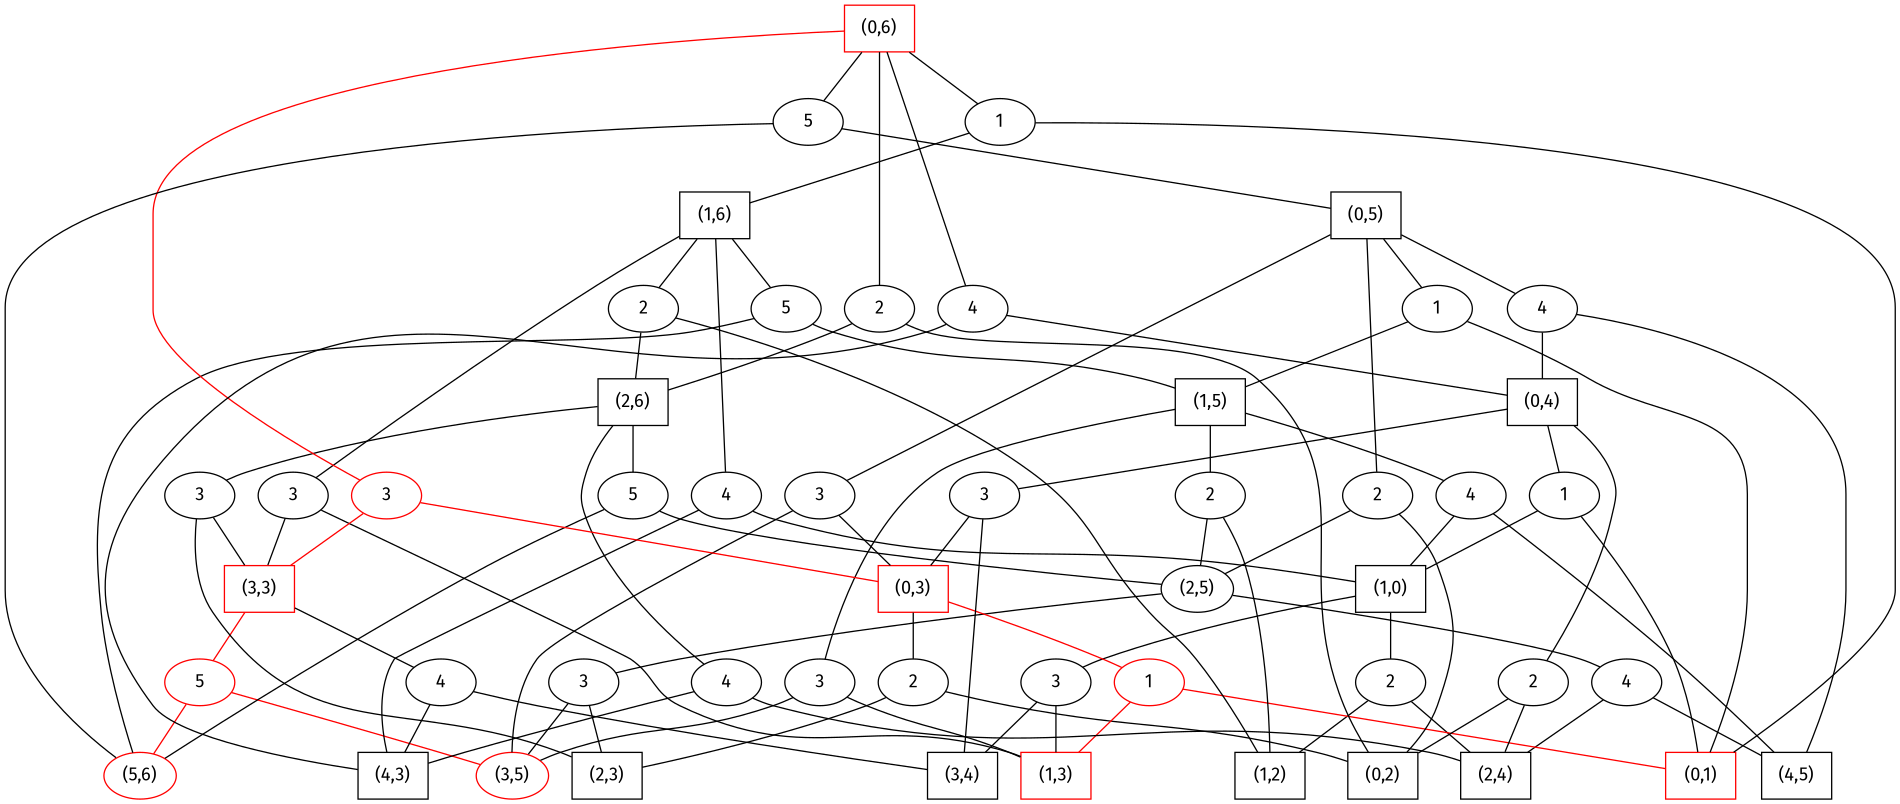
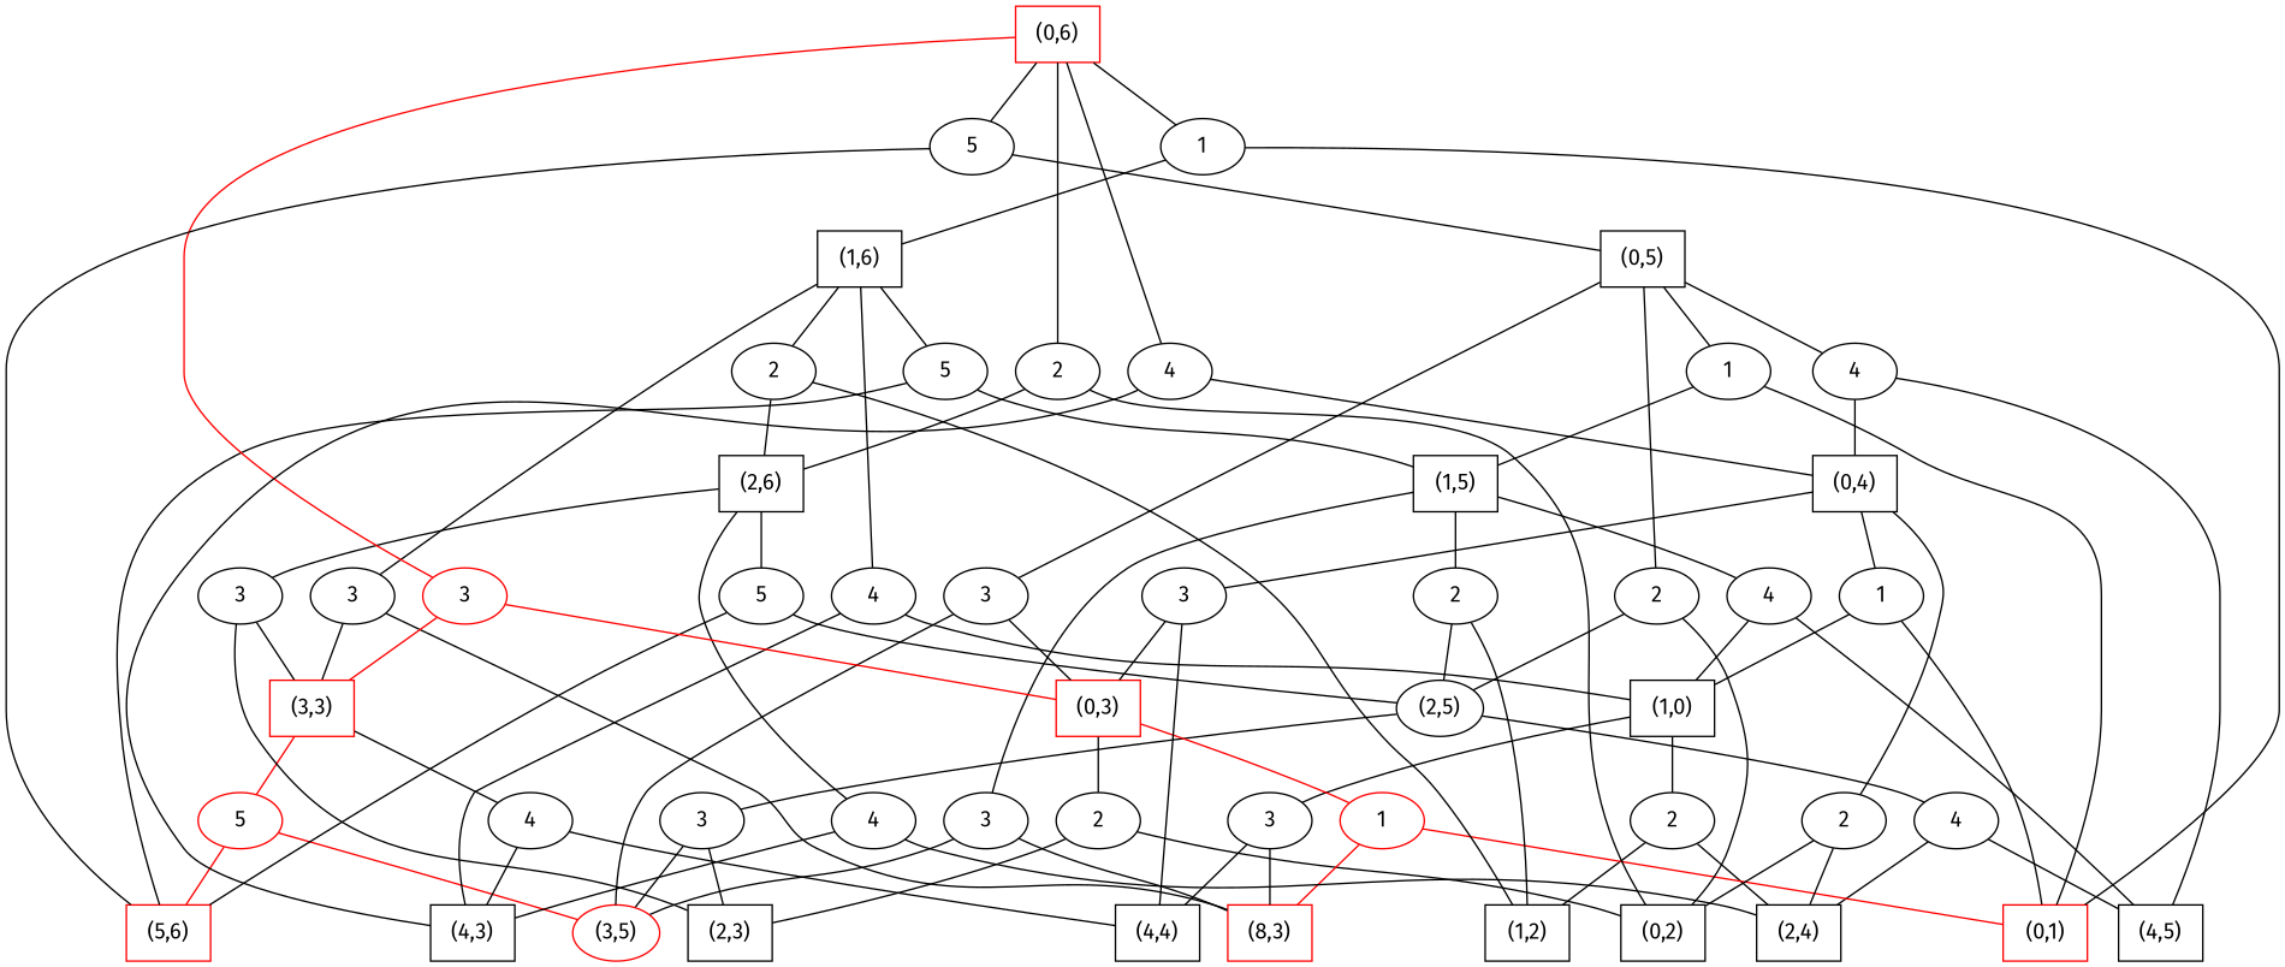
  strict digraph {
    fontname="Fira Sans"
    node [fontname="Fira Sans" shape=ellipse]
    edge [arrowhead=none fontname="Fira Sans"]
    n1 [color=red label="(0,1)" shape=box]
    n2 [label="(1,2)" shape=box]
    n3 [label="(2,3)" shape=box]
-   n4 [label="(3,4)" shape=box]
-   n5 [color=red label="(5,6)"]
+   n4 [label="(4,4)" shape=box]
+   n5 [color=red label="(5,6)" shape=box]
    n6 [label="(4,5)" shape=box]
    n7 [label="(4,3)" shape=box]
    n8 [color=red label="(3,5)"]
    n9 [label="(2,4)" shape=box]
-   n10 [color=red label="(1,3)" shape=box]
+   n10 [color=red label="(8,3)" shape=box]
    n11 [label="(0,2)" shape=box]
    n12 [color=red label="(3,3)" shape=box]
    n13 [color=red label=5]
    n14 [label=4]
    n15 [label="(2,5)"]
    n16 [label=4]
    n17 [label=3]
    n18 [label="(1,0)" shape=box]
    n19 [label=3]
    n20 [label=2]
    n21 [color=red label="(0,3)" shape=box]
    n22 [label=2]
    n23 [color=red label=1]
    n24 [label="(2,6)" shape=box]
    n25 [label=5]
    n26 [label=4]
    n27 [label=3]
    n28 [label="(1,5)" shape=box]
    n29 [label=3]
    n30 [label=2]
    n31 [label=4]
    n32 [label="(0,4)" shape=box]
    n33 [label=3]
    n34 [label=1]
    n35 [label=2]
    n36 [label="(1,6)" shape=box]
    n37 [label=2]
    n38 [label=5]
    n39 [label=3]
    n40 [label=4]
    n41 [label="(0,5)" shape=box]
    n42 [label=1]
    n43 [label=3]
    n44 [label=4]
    n45 [label=2]
    n46 [color=red label="(0,6)" shape=box]
    n47 [label=5]
    n48 [label=2]
    n49 [color=red label=3]
    n50 [label=4]
    n51 [label=1]
    n12 -> n13 [color=red]
    n12 -> n14
    n13 -> n5 [color=red]
    n13 -> n8 [color=red]
    n14 -> n4
    n14 -> n7
    n15 -> n16
    n15 -> n17
    n16 -> n6
    n16 -> n9
    n17 -> n3
    n17 -> n8
    n18 -> n19
    n18 -> n20
    n19 -> n4
    n19 -> n10
    n20 -> n2
    n20 -> n9
    n21 -> n22
    n21 -> n23 [color=red]
    n22 -> n3
    n22 -> n11
    n23 -> n1 [color=red]
    n23 -> n10 [color=red]
    n24 -> n25
    n24 -> n26
    n24 -> n27
    n25 -> n5
    n25 -> n15
    n26 -> n7
    n26 -> n9
    n27 -> n3
    n27 -> n12
    n28 -> n29
    n28 -> n30
    n28 -> n31
    n29 -> n8
    n29 -> n10
    n30 -> n2
    n30 -> n15
    n31 -> n6
    n31 -> n18
    n32 -> n33
    n32 -> n34
    n32 -> n35
    n33 -> n4
    n33 -> n21
    n34 -> n1
    n34 -> n18
    n35 -> n9
    n35 -> n11
    n36 -> n37
    n36 -> n38
    n36 -> n39
    n36 -> n40
    n37 -> n2
    n37 -> n24
    n38 -> n5
    n38 -> n28
    n39 -> n10
    n39 -> n12
    n40 -> n7
    n40 -> n18
    n41 -> n42
    n41 -> n43
    n41 -> n44
    n41 -> n45
    n42 -> n1
    n42 -> n28
    n43 -> n8
    n43 -> n21
    n44 -> n6
    n44 -> n32
    n45 -> n11
    n45 -> n15
    n46 -> n47
    n46 -> n48
    n46 -> n49 [color=red]
    n46 -> n50
    n46 -> n51
    n47 -> n5
    n47 -> n41
    n48 -> n11
    n48 -> n24
    n49 -> n12 [color=red]
    n49 -> n21 [color=red]
    n50 -> n7
    n50 -> n32
    n51 -> n1
    n51 -> n36
  }
